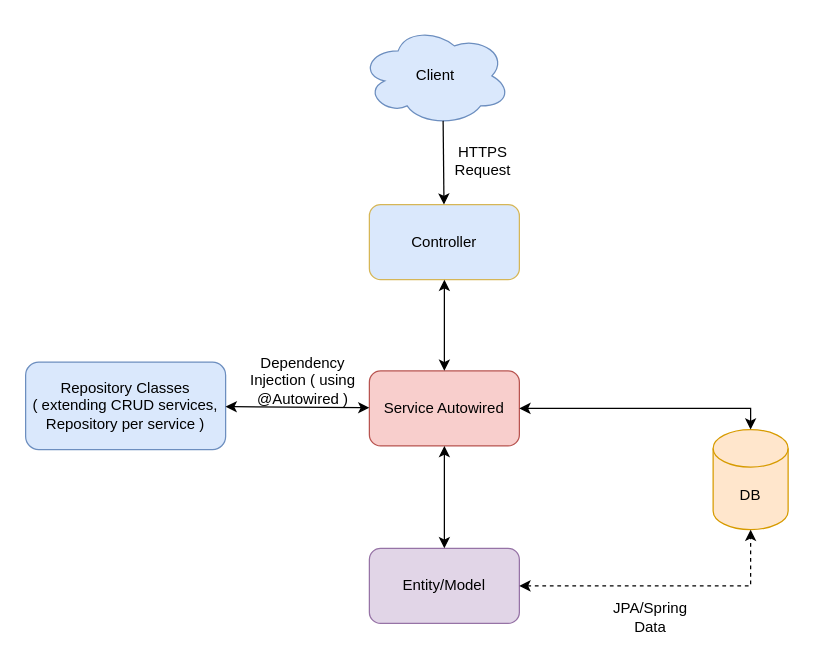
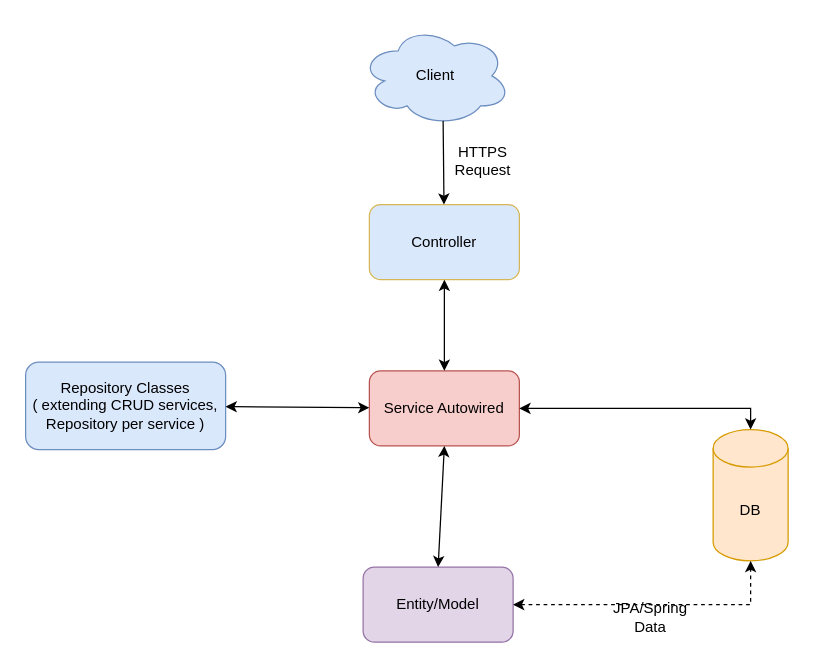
  <mxCell id="0" />
  <mxCell id="1" parent="0" />
  <mxCell id="2" value="Client" style="ellipse;shape=cloud;whiteSpace=wrap;html=1;fillColor=#dae8fc;strokeColor=#6c8ebf;" parent="1" vertex="1"><mxGeometry x="288" y="20" width="120" height="80" as="geometry" /></mxCell>
  <mxCell id="3" value="Controller" style="rounded=1;whiteSpace=wrap;html=1;fillColor=#dae8fc;strokeColor=#d6b656;" parent="1" vertex="1"><mxGeometry x="295" y="163" width="120" height="60" as="geometry" /></mxCell>
  <mxCell id="4" value="" style="endArrow=classic;html=1;rounded=0;exitX=0.55;exitY=0.95;exitDx=0;exitDy=0;exitPerimeter=0;" parent="1" source="2" target="3" edge="1"><mxGeometry width="50" height="50" relative="1" as="geometry"><mxPoint x="350" y="193" as="sourcePoint" /><mxPoint x="400" y="143" as="targetPoint" /></mxGeometry></mxCell>
  <mxCell id="5" value="Service Autowired" style="rounded=1;whiteSpace=wrap;html=1;fillColor=#f8cecc;strokeColor=#b85450;" parent="1" vertex="1"><mxGeometry x="295" y="296" width="120" height="60" as="geometry" /></mxCell>
- <mxCell id="6" value="Entity/Model" style="rounded=1;whiteSpace=wrap;html=1;fillColor=#e1d5e7;strokeColor=#9673a6;" parent="1" vertex="1"><mxGeometry x="295" y="438" width="120" height="60" as="geometry" /></mxCell>
+ <mxCell id="6" value="Entity/Model" style="rounded=1;whiteSpace=wrap;html=1;fillColor=#e1d5e7;strokeColor=#9673a6;" parent="1" vertex="1"><mxGeometry x="290" y="453" width="120" height="60" as="geometry" /></mxCell>
  <mxCell id="7" value="" style="endArrow=classic;startArrow=classic;html=1;rounded=0;entryX=0.5;entryY=1;entryDx=0;entryDy=0;exitX=0.5;exitY=0;exitDx=0;exitDy=0;" parent="1" source="5" target="3" edge="1"><mxGeometry width="50" height="50" relative="1" as="geometry"><mxPoint x="355" y="293" as="sourcePoint" /><mxPoint x="400" y="313" as="targetPoint" /></mxGeometry></mxCell>
  <mxCell id="8" value="" style="endArrow=classic;startArrow=classic;html=1;rounded=0;entryX=0.5;entryY=1;entryDx=0;entryDy=0;exitX=0.5;exitY=0;exitDx=0;exitDy=0;" parent="1" source="6" target="5" edge="1"><mxGeometry width="50" height="50" relative="1" as="geometry"><mxPoint x="355" y="443" as="sourcePoint" /><mxPoint x="400" y="313" as="targetPoint" /></mxGeometry></mxCell>
  <mxCell id="9" value="Repository Classes&lt;br&gt;( extending CRUD services, Repository per service )" style="rounded=1;whiteSpace=wrap;html=1;fillColor=#dae8fc;strokeColor=#6c8ebf;" parent="1" vertex="1"><mxGeometry x="20" y="289" width="160" height="70" as="geometry" /></mxCell>
  <mxCell id="10" value="" style="endArrow=classic;startArrow=classic;html=1;rounded=0;" parent="1" source="9" target="5" edge="1"><mxGeometry width="50" height="50" relative="1" as="geometry"><mxPoint x="350" y="343" as="sourcePoint" /><mxPoint x="400" y="293" as="targetPoint" /></mxGeometry></mxCell>
- <mxCell id="11" value="Dependency Injection ( using @Autowired )" style="text;html=1;strokeColor=none;fillColor=none;align=center;verticalAlign=middle;whiteSpace=wrap;rounded=0;" parent="1" vertex="1"><mxGeometry x="197" y="289" width="90" height="30" as="geometry" /></mxCell>
- <mxCell id="12" value="DB" style="shape=cylinder3;whiteSpace=wrap;html=1;boundedLbl=1;backgroundOutline=1;size=15;fillColor=#ffe6cc;strokeColor=#d79b00;" parent="1" vertex="1"><mxGeometry x="570" y="343" width="60" height="80" as="geometry" /></mxCell>
+ <mxCell id="12" value="DB" style="shape=cylinder3;whiteSpace=wrap;html=1;boundedLbl=1;backgroundOutline=1;size=15;fillColor=#ffe6cc;strokeColor=#d79b00;" parent="1" vertex="1"><mxGeometry x="570" y="343" width="60" height="105" as="geometry" /></mxCell>
  <mxCell id="13" value="" style="endArrow=classic;startArrow=classic;html=1;rounded=0;exitX=1;exitY=0.5;exitDx=0;exitDy=0;entryX=0.5;entryY=1;entryDx=0;entryDy=0;entryPerimeter=0;edgeStyle=orthogonalEdgeStyle;dashed=1;" parent="1" source="6" target="12" edge="1"><mxGeometry width="50" height="50" relative="1" as="geometry"><mxPoint x="460" y="453" as="sourcePoint" /><mxPoint x="510" y="403" as="targetPoint" /></mxGeometry></mxCell>
  <mxCell id="14" value="" style="endArrow=classic;startArrow=classic;html=1;rounded=0;exitX=1;exitY=0.5;exitDx=0;exitDy=0;entryX=0.5;entryY=0;entryDx=0;entryDy=0;entryPerimeter=0;edgeStyle=orthogonalEdgeStyle;" parent="1" source="5" target="12" edge="1"><mxGeometry width="50" height="50" relative="1" as="geometry"><mxPoint x="350" y="353" as="sourcePoint" /><mxPoint x="400" y="303" as="targetPoint" /></mxGeometry></mxCell>
  <mxCell id="15" value="HTTPS Request" style="text;html=1;strokeColor=none;fillColor=none;align=center;verticalAlign=middle;whiteSpace=wrap;rounded=0;" parent="1" vertex="1"><mxGeometry x="356" y="113" width="60" height="30" as="geometry" /></mxCell>
  <mxCell id="16" value="JPA/Spring Data" style="text;html=1;strokeColor=none;fillColor=none;align=center;verticalAlign=middle;whiteSpace=wrap;rounded=0;" parent="1" vertex="1"><mxGeometry x="490" y="478" width="60" height="30" as="geometry" /></mxCell>
